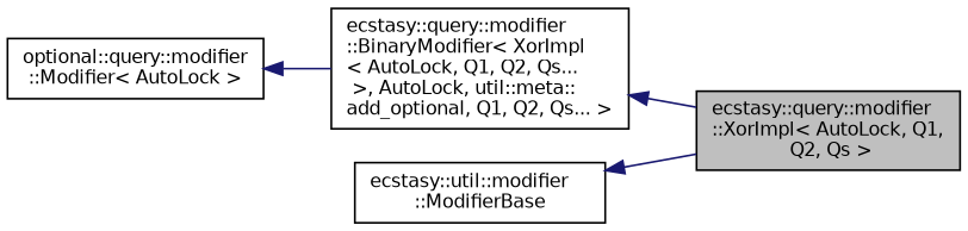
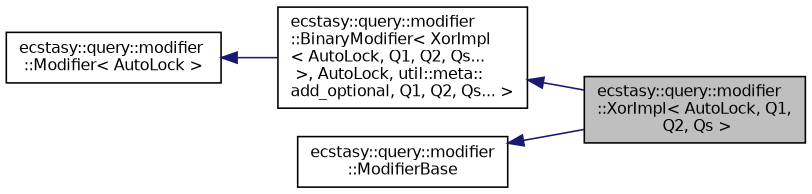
  digraph {
    rankdir=LR
    node [color=black fillcolor=white fontname=Helvetica fontsize=10 shape=record style=filled]
    edge [color=midnightblue dir=back fontname=Helvetica fontsize=10 labelfontname=Helvetica labelfontsize=10 style=solid]
    n1 [fillcolor=grey75 fontcolor=black height=0.2 label="ecstasy::query::modifier\l::XorImpl\< AutoLock, Q1,\l Q2, Qs \>" width=0.4]
    n2 [height=0.2 label="ecstasy::query::modifier\l::BinaryModifier\< XorImpl\l\< AutoLock, Q1, Q2, Qs...\l \>, AutoLock, util::meta::\ladd_optional, Q1, Q2, Qs... \>" width=0.4]
-   n3 [height=0.2 label="optional::query::modifier\l::Modifier\< AutoLock \>" width=0.4]
-   n4 [height=0.2 label="ecstasy::util::modifier\l::ModifierBase" width=0.4]
+   n3 [height=0.2 label="ecstasy::query::modifier\l::Modifier\< AutoLock \>" width=0.4]
+   n4 [height=0.2 label="ecstasy::query::modifier\l::ModifierBase" width=0.4]
    n2 -> n1
    n3 -> n2
    n4 -> n1
  }
